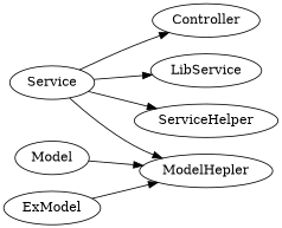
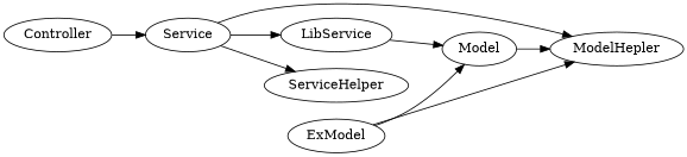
  digraph {
    rankdir=LR
    Controller
    Service
    LibService
    ServiceHelper
    ModelHepler
    Model
    ExModel
-   Service -> Controller
+   Controller -> Service
    Service -> LibService
    Service -> ServiceHelper
    Service -> ModelHepler
+   LibService -> Model
    Model -> ModelHepler
    ExModel -> ModelHepler
+   ExModel -> Model
  }
